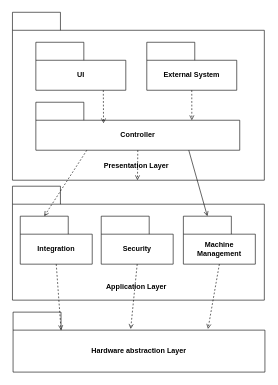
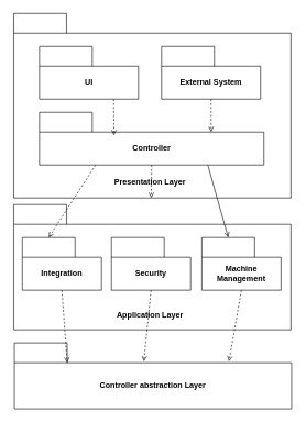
  <mxCell id="0" />
  <mxCell id="1" parent="0" />
  <mxCell id="2" style="rounded=0;orthogonalLoop=1;jettySize=auto;html=1;entryX=0;entryY=0;entryDx=80;entryDy=30;entryPerimeter=0;endArrow=open;endFill=0;dashed=1;exitX=0.5;exitY=1;exitDx=0;exitDy=0;exitPerimeter=0;" edge="1" parent="1" source="6" target="5"><mxGeometry relative="1" as="geometry"><mxPoint x="250" y="10" as="sourcePoint" /><mxPoint x="320" y="170" as="targetPoint" /></mxGeometry></mxCell>
  <mxCell id="3" value="&lt;div&gt;&lt;br&gt;&lt;/div&gt;&lt;div&gt;&lt;br&gt;&lt;/div&gt;&lt;div&gt;&lt;br&gt;&lt;/div&gt;&lt;div&gt;&lt;br&gt;&lt;/div&gt;&lt;div&gt;&lt;br&gt;&lt;/div&gt;&lt;div&gt;&lt;br&gt;&lt;/div&gt;&lt;div&gt;&lt;br&gt;&lt;/div&gt;&lt;div&gt;&lt;br&gt;&lt;/div&gt;&lt;div&gt;&lt;br&gt;&lt;/div&gt;&lt;div&gt;&lt;br&gt;&lt;/div&gt;&lt;div&gt;&lt;br&gt;&lt;/div&gt;&lt;div&gt;&lt;br&gt;&lt;/div&gt;&lt;div&gt;&lt;br&gt;&lt;/div&gt;&lt;div&gt;&lt;br&gt;&lt;/div&gt;&lt;div&gt;Presentation Layer&amp;nbsp;&amp;nbsp;&lt;/div&gt;" style="shape=folder;fontStyle=1;tabWidth=80;tabHeight=30;tabPosition=left;html=1;boundedLbl=1;whiteSpace=wrap;" vertex="1" parent="1"><mxGeometry x="20" y="20" width="420" height="280" as="geometry" /></mxCell>
  <mxCell id="4" value="External System" style="shape=folder;fontStyle=1;tabWidth=80;tabHeight=30;tabPosition=left;html=1;boundedLbl=1;whiteSpace=wrap;" vertex="1" parent="1"><mxGeometry x="244" y="70" width="150" height="80" as="geometry" /></mxCell>
  <mxCell id="5" value="Controller" style="shape=folder;fontStyle=1;tabWidth=80;tabHeight=30;tabPosition=left;html=1;boundedLbl=1;whiteSpace=wrap;" vertex="1" parent="1"><mxGeometry x="59" y="170" width="340" height="80" as="geometry" /></mxCell>
  <mxCell id="6" value="UI" style="shape=folder;fontStyle=1;tabWidth=80;tabHeight=30;tabPosition=left;html=1;boundedLbl=1;whiteSpace=wrap;" vertex="1" parent="1"><mxGeometry x="59" y="70" width="150" height="80" as="geometry" /></mxCell>
  <mxCell id="7" style="rounded=0;orthogonalLoop=1;jettySize=auto;html=1;entryX=0.332;entryY=0.438;entryDx=0;entryDy=0;entryPerimeter=0;endArrow=open;endFill=0;dashed=1;exitX=0.75;exitY=1;exitDx=0;exitDy=0;exitPerimeter=0;" edge="1" parent="1" source="6" target="5"><mxGeometry relative="1" as="geometry"><mxPoint x="170" y="180" as="sourcePoint" /><mxPoint x="175" y="230" as="targetPoint" /></mxGeometry></mxCell>
  <mxCell id="8" style="rounded=0;orthogonalLoop=1;jettySize=auto;html=1;entryX=0.765;entryY=0.375;entryDx=0;entryDy=0;entryPerimeter=0;endArrow=open;endFill=0;dashed=1;exitX=0.5;exitY=1;exitDx=0;exitDy=0;exitPerimeter=0;" edge="1" parent="1" source="4" target="5"><mxGeometry relative="1" as="geometry"><mxPoint x="250" y="200" as="sourcePoint" /><mxPoint x="250" y="255" as="targetPoint" /></mxGeometry></mxCell>
  <mxCell id="9" value="&lt;div&gt;&lt;br&gt;&lt;/div&gt;&lt;div&gt;&lt;br&gt;&lt;/div&gt;&lt;div&gt;&lt;br&gt;&lt;/div&gt;&lt;div&gt;&lt;br&gt;&lt;/div&gt;&lt;div&gt;&lt;br&gt;&lt;/div&gt;&lt;div&gt;&lt;br&gt;&lt;/div&gt;&lt;div&gt;&lt;br&gt;&lt;/div&gt;&lt;div&gt;&lt;br&gt;&lt;/div&gt;&lt;div&gt;Application Layer&amp;nbsp;&amp;nbsp;&lt;/div&gt;" style="shape=folder;fontStyle=1;tabWidth=80;tabHeight=30;tabPosition=left;html=1;boundedLbl=1;whiteSpace=wrap;" vertex="1" parent="1"><mxGeometry x="20" y="310" width="420" height="190" as="geometry" /></mxCell>
  <mxCell id="10" value="Integration" style="shape=folder;fontStyle=1;tabWidth=80;tabHeight=30;tabPosition=left;html=1;boundedLbl=1;whiteSpace=wrap;" vertex="1" parent="1"><mxGeometry x="33" y="360" width="120" height="80" as="geometry" /></mxCell>
  <mxCell id="11" value="Security" style="shape=folder;fontStyle=1;tabWidth=80;tabHeight=30;tabPosition=left;html=1;boundedLbl=1;whiteSpace=wrap;" vertex="1" parent="1"><mxGeometry x="168" y="360" width="120" height="80" as="geometry" /></mxCell>
  <mxCell id="12" value="Machine Management" style="shape=folder;fontStyle=1;tabWidth=80;tabHeight=30;tabPosition=left;html=1;boundedLbl=1;whiteSpace=wrap;" vertex="1" parent="1"><mxGeometry x="305" y="360" width="120" height="80" as="geometry" /></mxCell>
  <mxCell id="13" style="rounded=0;orthogonalLoop=1;jettySize=auto;html=1;entryX=0;entryY=0;entryDx=40;entryDy=0;entryPerimeter=0;endArrow=open;endFill=0;dashed=1;exitX=0.25;exitY=1;exitDx=0;exitDy=0;exitPerimeter=0;" edge="1" parent="1" source="5" target="10"><mxGeometry relative="1" as="geometry"><mxPoint x="170" y="170" as="sourcePoint" /><mxPoint x="170" y="225" as="targetPoint" /></mxGeometry></mxCell>
  <mxCell id="14" style="rounded=0;orthogonalLoop=1;jettySize=auto;html=1;endArrow=open;endFill=0;dashed=1;exitX=0.5;exitY=1;exitDx=0;exitDy=0;exitPerimeter=0;" edge="1" parent="1" source="5" target="3"><mxGeometry relative="1" as="geometry"><mxPoint x="201" y="300" as="sourcePoint" /><mxPoint x="190" y="440" as="targetPoint" /></mxGeometry></mxCell>
  <mxCell id="15" style="rounded=0;orthogonalLoop=1;jettySize=auto;html=1;entryX=0;entryY=0;entryDx=40;entryDy=0;entryPerimeter=0;endArrow=open;endFill=0;dashed=0;exitX=0.75;exitY=1;exitDx=0;exitDy=0;exitPerimeter=0;" edge="1" parent="1" source="5" target="12"><mxGeometry relative="1" as="geometry"><mxPoint x="280" y="280" as="sourcePoint" /><mxPoint x="319" y="420" as="targetPoint" /></mxGeometry></mxCell>
- <mxCell id="16" value="Hardware abstraction Layer" style="shape=folder;fontStyle=1;tabWidth=80;tabHeight=30;tabPosition=left;html=1;boundedLbl=1;whiteSpace=wrap;" vertex="1" parent="1"><mxGeometry x="21" y="520" width="420" height="100" as="geometry" /></mxCell>
+ <mxCell id="16" value="Controller abstraction Layer" style="shape=folder;fontStyle=1;tabWidth=80;tabHeight=30;tabPosition=left;html=1;boundedLbl=1;whiteSpace=wrap;" vertex="1" parent="1"><mxGeometry x="21" y="520" width="420" height="100" as="geometry" /></mxCell>
  <mxCell id="17" style="rounded=0;orthogonalLoop=1;jettySize=auto;html=1;entryX=0;entryY=0;entryDx=80;entryDy=30;entryPerimeter=0;endArrow=open;endFill=0;dashed=1;exitX=0.5;exitY=1;exitDx=0;exitDy=0;exitPerimeter=0;" edge="1" parent="1" source="10" target="16"><mxGeometry relative="1" as="geometry"><mxPoint x="171" y="310" as="sourcePoint" /><mxPoint x="100" y="420" as="targetPoint" /></mxGeometry></mxCell>
  <mxCell id="18" style="rounded=0;orthogonalLoop=1;jettySize=auto;html=1;entryX=0.467;entryY=0.28;entryDx=0;entryDy=0;entryPerimeter=0;endArrow=open;endFill=0;dashed=1;exitX=0.5;exitY=1;exitDx=0;exitDy=0;exitPerimeter=0;" edge="1" parent="1" source="11" target="16"><mxGeometry relative="1" as="geometry"><mxPoint x="120" y="540" as="sourcePoint" /><mxPoint x="140" y="650" as="targetPoint" /></mxGeometry></mxCell>
  <mxCell id="19" style="rounded=0;orthogonalLoop=1;jettySize=auto;html=1;entryX=0.774;entryY=0.28;entryDx=0;entryDy=0;entryPerimeter=0;endArrow=open;endFill=0;dashed=1;exitX=0.5;exitY=1;exitDx=0;exitDy=0;exitPerimeter=0;" edge="1" parent="1" source="12" target="16"><mxGeometry relative="1" as="geometry"><mxPoint x="210" y="590" as="sourcePoint" /><mxPoint x="211" y="698" as="targetPoint" /></mxGeometry></mxCell>
